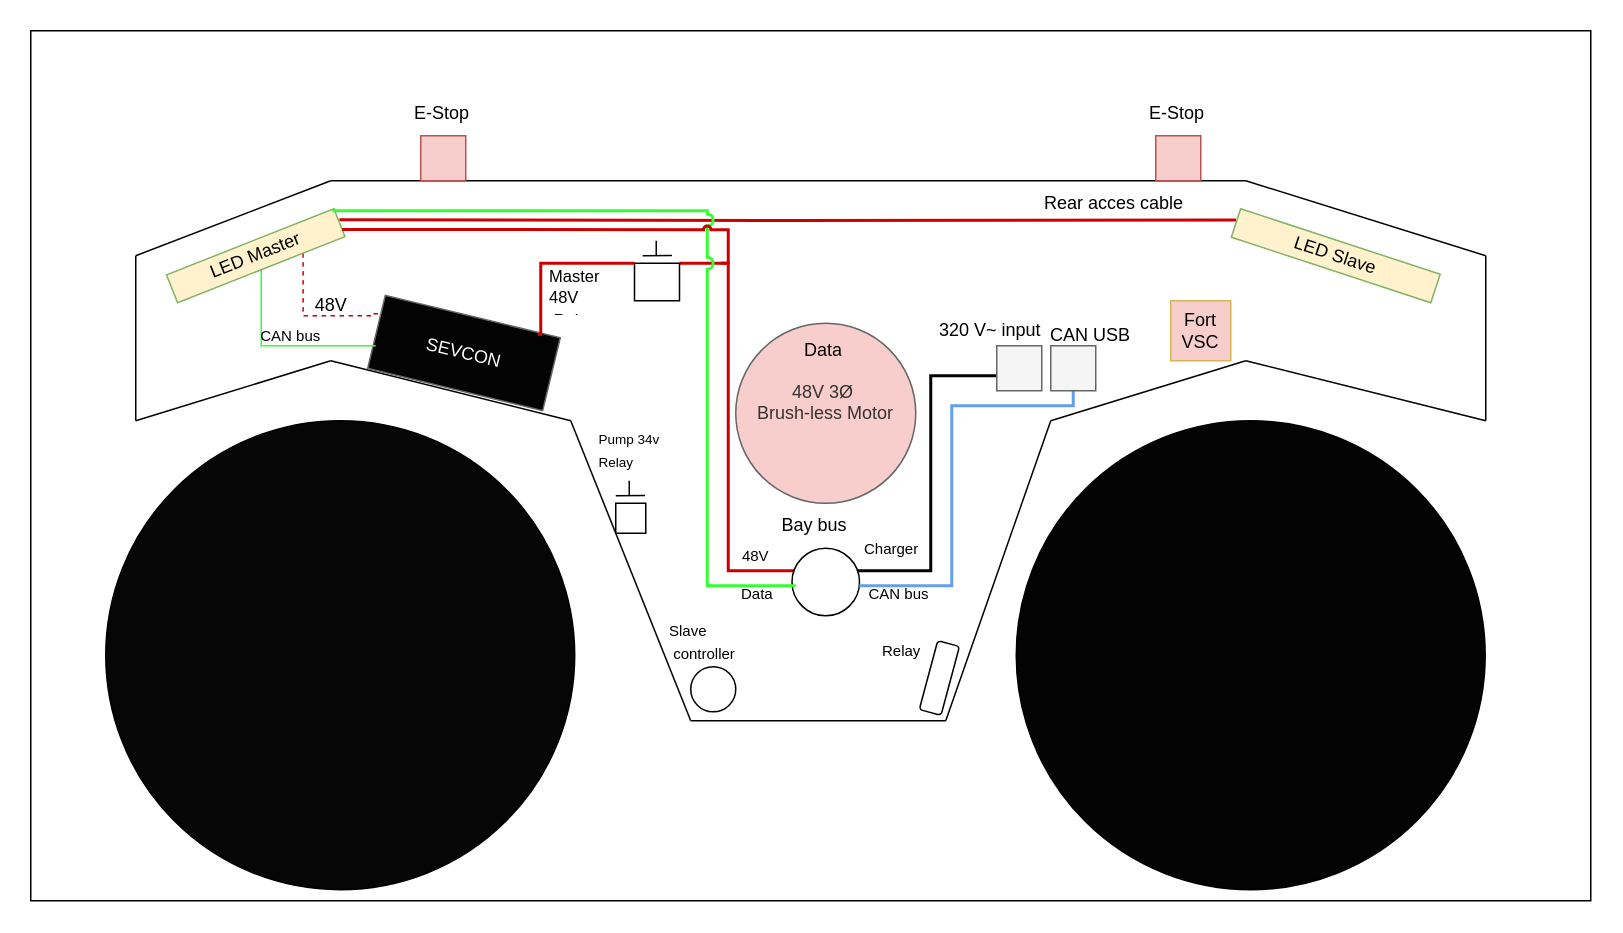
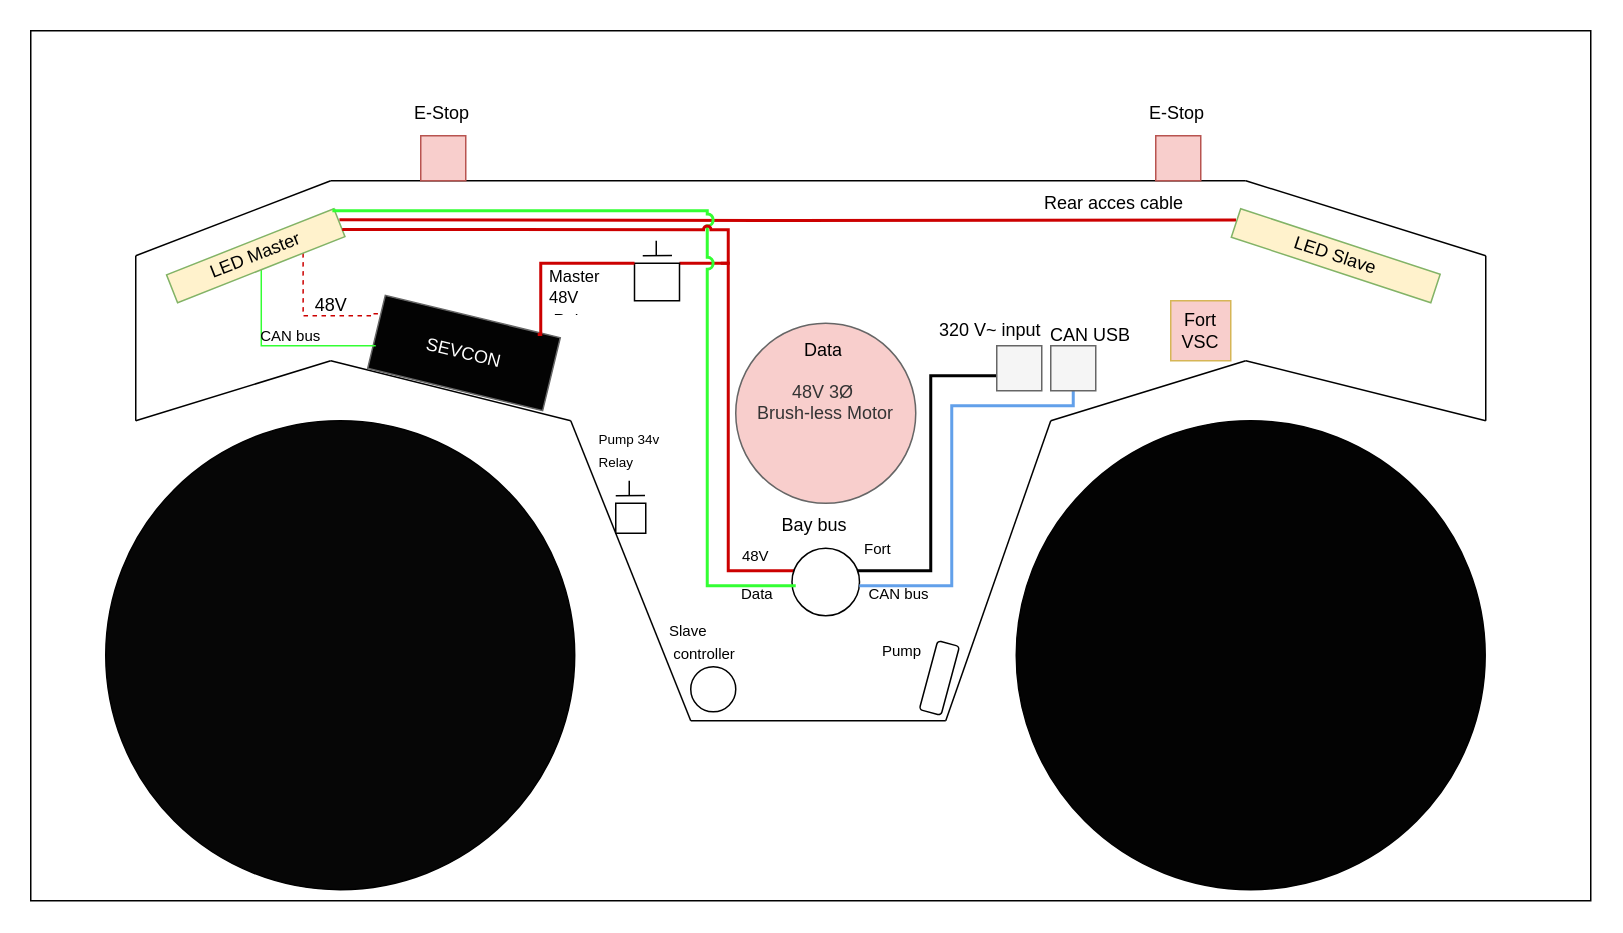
  <mxCell id="0" />
  <mxCell id="1" parent="0" />
  <mxCell id="2" value="" style="rounded=0;whiteSpace=wrap;html=1;" parent="1" vertex="1"><mxGeometry x="20" y="20" width="1040" height="580" as="geometry" /></mxCell>
  <mxCell id="3" value="" style="endArrow=none;html=1;rounded=0;" parent="1" edge="1"><mxGeometry width="50" height="50" relative="1" as="geometry"><mxPoint x="630" y="480" as="sourcePoint" /><mxPoint x="700" y="280" as="targetPoint" /></mxGeometry></mxCell>
  <mxCell id="4" value="" style="endArrow=none;html=1;rounded=0;" parent="1" edge="1"><mxGeometry width="50" height="50" relative="1" as="geometry"><mxPoint x="460" y="480" as="sourcePoint" /><mxPoint x="630" y="480" as="targetPoint" /></mxGeometry></mxCell>
  <mxCell id="5" value="" style="endArrow=none;html=1;rounded=0;" parent="1" edge="1"><mxGeometry width="50" height="50" relative="1" as="geometry"><mxPoint x="380" y="280" as="sourcePoint" /><mxPoint x="460" y="480" as="targetPoint" /></mxGeometry></mxCell>
  <mxCell id="6" value="" style="endArrow=none;html=1;rounded=0;" parent="1" edge="1"><mxGeometry width="50" height="50" relative="1" as="geometry"><mxPoint x="380" y="280" as="sourcePoint" /><mxPoint x="220" y="240" as="targetPoint" /></mxGeometry></mxCell>
  <mxCell id="7" value="" style="endArrow=none;html=1;rounded=0;" parent="1" edge="1"><mxGeometry width="50" height="50" relative="1" as="geometry"><mxPoint x="220" y="240" as="sourcePoint" /><mxPoint x="90" y="280" as="targetPoint" /></mxGeometry></mxCell>
  <mxCell id="8" value="" style="endArrow=none;html=1;rounded=0;" parent="1" edge="1"><mxGeometry width="50" height="50" relative="1" as="geometry"><mxPoint x="830" y="240" as="sourcePoint" /><mxPoint x="990" y="280" as="targetPoint" /></mxGeometry></mxCell>
  <mxCell id="9" value="" style="endArrow=none;html=1;rounded=0;" parent="1" edge="1"><mxGeometry width="50" height="50" relative="1" as="geometry"><mxPoint x="700" y="280" as="sourcePoint" /><mxPoint x="830" y="240" as="targetPoint" /></mxGeometry></mxCell>
  <mxCell id="10" value="&lt;span style=&quot;color: rgb(255, 255, 255);&quot;&gt;SEVCON&lt;/span&gt;" style="rounded=0;whiteSpace=wrap;html=1;rotation=13.6;direction=west;strokeColor=#666666;fillColor=#030303;fontColor=#333333;" parent="1" vertex="1"><mxGeometry x="248.82" y="209.86" width="120" height="50" as="geometry" /></mxCell>
  <mxCell id="11" value="" style="endArrow=none;html=1;rounded=0;" parent="1" edge="1"><mxGeometry width="50" height="50" relative="1" as="geometry"><mxPoint x="90" y="170" as="sourcePoint" /><mxPoint x="90" y="280" as="targetPoint" /></mxGeometry></mxCell>
  <mxCell id="12" value="" style="endArrow=none;html=1;rounded=0;" parent="1" edge="1"><mxGeometry width="50" height="50" relative="1" as="geometry"><mxPoint x="90" y="170" as="sourcePoint" /><mxPoint x="220" y="120" as="targetPoint" /></mxGeometry></mxCell>
  <mxCell id="13" value="" style="endArrow=none;html=1;rounded=0;" parent="1" edge="1"><mxGeometry width="50" height="50" relative="1" as="geometry"><mxPoint x="220" y="120" as="sourcePoint" /><mxPoint x="830" y="120" as="targetPoint" /></mxGeometry></mxCell>
  <mxCell id="14" value="" style="endArrow=none;html=1;rounded=0;" parent="1" edge="1"><mxGeometry width="50" height="50" relative="1" as="geometry"><mxPoint x="990" y="170" as="sourcePoint" /><mxPoint x="830" y="120" as="targetPoint" /></mxGeometry></mxCell>
  <mxCell id="15" value="" style="endArrow=none;html=1;rounded=0;" parent="1" edge="1"><mxGeometry width="50" height="50" relative="1" as="geometry"><mxPoint x="990" y="170" as="sourcePoint" /><mxPoint x="990" y="280" as="targetPoint" /></mxGeometry></mxCell>
  <mxCell id="16" style="edgeStyle=orthogonalEdgeStyle;rounded=0;orthogonalLoop=1;jettySize=auto;html=1;exitX=1;exitY=0.5;exitDx=0;exitDy=0;entryX=0;entryY=0.5;entryDx=0;entryDy=0;endArrow=none;endFill=0;strokeWidth=2;strokeColor=light-dark(#CC0000,#CC0000);" parent="1" edge="1"><mxGeometry relative="1" as="geometry"><mxPoint x="225.787" y="146.013" as="sourcePoint" /><mxPoint x="823.502" y="146.237" as="targetPoint" /></mxGeometry></mxCell>
  <mxCell id="17" style="edgeStyle=orthogonalEdgeStyle;rounded=0;orthogonalLoop=1;jettySize=auto;html=1;exitX=0.5;exitY=1;exitDx=0;exitDy=0;endArrow=none;endFill=0;strokeColor=#33FF33;" parent="1" source="19" edge="1"><mxGeometry relative="1" as="geometry"><Array as="points"><mxPoint x="174" y="230" /><mxPoint x="251" y="230" /></Array><mxPoint x="250" y="230" as="targetPoint" /></mxGeometry></mxCell>
  <mxCell id="18" style="edgeStyle=orthogonalEdgeStyle;rounded=0;orthogonalLoop=1;jettySize=auto;html=1;exitX=0.75;exitY=1;exitDx=0;exitDy=0;entryX=1;entryY=0.75;entryDx=0;entryDy=0;strokeColor=light-dark(#CC0000,#CC0000);endArrow=none;endFill=0;dashed=1;" parent="1" source="19" target="10" edge="1"><mxGeometry relative="1" as="geometry"><Array as="points"><mxPoint x="202" y="210" /><mxPoint x="249" y="210" /><mxPoint x="249" y="209" /></Array></mxGeometry></mxCell>
  <mxCell id="19" value="LED Master" style="rounded=0;whiteSpace=wrap;html=1;rotation=-21.6;fillColor=#fff2cc;strokeColor=#82b366;" parent="1" vertex="1"><mxGeometry x="110" y="160" width="120" height="20" as="geometry" /></mxCell>
  <mxCell id="20" value="LED Slave" style="rounded=0;whiteSpace=wrap;html=1;rotation=18.2;fillColor=#fff2cc;strokeColor=#82b366;" parent="1" vertex="1"><mxGeometry x="820" y="160" width="140" height="20" as="geometry" /></mxCell>
  <mxCell id="21" value="" style="whiteSpace=wrap;html=1;aspect=fixed;fillColor=#f8cecc;strokeColor=#b85450;" parent="1" vertex="1"><mxGeometry x="280" y="90" width="30" height="30" as="geometry" /></mxCell>
  <mxCell id="22" value="" style="whiteSpace=wrap;html=1;aspect=fixed;fillColor=#f8cecc;strokeColor=#b85450;" parent="1" vertex="1"><mxGeometry x="770" y="90" width="30" height="30" as="geometry" /></mxCell>
  <mxCell id="23" value="" style="ellipse;whiteSpace=wrap;html=1;aspect=fixed;fillColor=#060606;" parent="1" vertex="1"><mxGeometry x="70" y="280" width="312.64" height="312.64" as="geometry" /></mxCell>
  <mxCell id="24" value="" style="ellipse;whiteSpace=wrap;html=1;aspect=fixed;fillColor=#030303;" parent="1" vertex="1"><mxGeometry x="677" y="280" width="312.64" height="312.64" as="geometry" /></mxCell>
  <mxCell id="25" value="&lt;div&gt;&lt;br&gt;&lt;/div&gt;&lt;div&gt;48V 3&lt;font style=&quot;font-size: 12px;&quot;&gt;Ø&lt;/font&gt;&amp;nbsp;&lt;/div&gt;&lt;div&gt;Brush-less Motor&lt;/div&gt;&lt;div&gt;&lt;br&gt;&lt;/div&gt;&lt;div&gt;&lt;br&gt;&lt;/div&gt;" style="ellipse;whiteSpace=wrap;html=1;aspect=fixed;fillColor=#f8cecc;fontColor=#333333;strokeColor=#666666;" parent="1" vertex="1"><mxGeometry x="490" y="215" width="120" height="120" as="geometry" /></mxCell>
  <mxCell id="26" value="&lt;div&gt;Fort VSC&lt;/div&gt;" style="whiteSpace=wrap;html=1;aspect=fixed;fillColor=#f8cecc;strokeColor=#d6b656;" parent="1" vertex="1"><mxGeometry x="780" y="200" width="40" height="40" as="geometry" /></mxCell>
  <mxCell id="27" style="edgeStyle=orthogonalEdgeStyle;rounded=0;orthogonalLoop=1;jettySize=auto;html=1;endArrow=none;endFill=0;jumpStyle=arc;strokeWidth=2;entryX=0.25;entryY=1;entryDx=0;entryDy=0;" parent="1" source="29" target="32" edge="1"><mxGeometry relative="1" as="geometry"><mxPoint x="670" y="120" as="targetPoint" /><Array as="points"><mxPoint x="620" y="380" /><mxPoint x="620" y="250" /><mxPoint x="672" y="250" /></Array></mxGeometry></mxCell>
  <mxCell id="28" style="edgeStyle=orthogonalEdgeStyle;rounded=0;orthogonalLoop=1;jettySize=auto;html=1;entryX=0;entryY=0;entryDx=0;entryDy=0;strokeWidth=2;strokeColor=light-dark(#CC0000,#CC0000);endArrow=none;endFill=0;" parent="1" source="29" target="40" edge="1"><mxGeometry relative="1" as="geometry"><Array as="points"><mxPoint x="485" y="380" /><mxPoint x="485" y="175" /></Array></mxGeometry></mxCell>
  <mxCell id="29" value="" style="ellipse;whiteSpace=wrap;html=1;aspect=fixed;" parent="1" vertex="1"><mxGeometry x="527.5" y="365" width="45" height="45" as="geometry" /></mxCell>
  <mxCell id="30" style="edgeStyle=orthogonalEdgeStyle;rounded=0;orthogonalLoop=1;jettySize=auto;html=1;entryX=1;entryY=0;entryDx=0;entryDy=0;jumpStyle=arc;endArrow=none;endFill=0;strokeColor=#33FF33;strokeWidth=2;" parent="1" target="19" edge="1"><mxGeometry relative="1" as="geometry"><Array as="points"><mxPoint x="471" y="390" /><mxPoint x="471" y="140" /><mxPoint x="222" y="140" /></Array><mxPoint x="530" y="390" as="sourcePoint" /><mxPoint x="223.005" y="78.615" as="targetPoint" /></mxGeometry></mxCell>
  <mxCell id="31" value="Bay bus" style="text;strokeColor=none;fillColor=none;align=left;verticalAlign=middle;spacingLeft=4;spacingRight=4;overflow=hidden;points=[[0,0.5],[1,0.5]];portConstraint=eastwest;rotatable=0;whiteSpace=wrap;html=1;" parent="1" vertex="1"><mxGeometry x="515" y="335" width="70" height="30" as="geometry" /></mxCell>
  <mxCell id="32" value="" style="whiteSpace=wrap;html=1;aspect=fixed;fillColor=#f5f5f5;fontColor=#333333;strokeColor=#666666;" parent="1" vertex="1"><mxGeometry x="664" y="230" width="30" height="30" as="geometry" /></mxCell>
  <mxCell id="33" value="320 V~ input" style="text;strokeColor=none;fillColor=none;align=left;verticalAlign=middle;spacingLeft=4;spacingRight=4;overflow=hidden;points=[[0,0.5],[1,0.5]];portConstraint=eastwest;rotatable=0;whiteSpace=wrap;html=1;" parent="1" vertex="1"><mxGeometry x="620" y="205" width="80" height="30" as="geometry" /></mxCell>
  <mxCell id="34" value="E-Stop" style="text;strokeColor=none;fillColor=none;align=left;verticalAlign=middle;spacingLeft=4;spacingRight=4;overflow=hidden;points=[[0,0.5],[1,0.5]];portConstraint=eastwest;rotatable=0;whiteSpace=wrap;html=1;" parent="1" vertex="1"><mxGeometry x="270" y="60" width="80" height="30" as="geometry" /></mxCell>
  <mxCell id="35" value="E-Stop" style="text;strokeColor=none;fillColor=none;align=left;verticalAlign=middle;spacingLeft=4;spacingRight=4;overflow=hidden;points=[[0,0.5],[1,0.5]];portConstraint=eastwest;rotatable=0;whiteSpace=wrap;html=1;" parent="1" vertex="1"><mxGeometry x="760" y="60" width="80" height="30" as="geometry" /></mxCell>
  <mxCell id="36" style="edgeStyle=orthogonalEdgeStyle;rounded=0;orthogonalLoop=1;jettySize=auto;html=1;entryX=1;entryY=0.75;entryDx=0;entryDy=0;endArrow=none;endFill=0;strokeWidth=2;strokeColor=light-dark(#CC0000,#CC0000);jumpStyle=arc;jumpSize=3;" parent="1" target="19" edge="1"><mxGeometry relative="1" as="geometry"><mxPoint x="480" y="175" as="sourcePoint" /><Array as="points"><mxPoint x="485" y="175" /><mxPoint x="485" y="153" /></Array></mxGeometry></mxCell>
  <mxCell id="37" value="" style="edgeStyle=orthogonalEdgeStyle;rounded=0;orthogonalLoop=1;jettySize=auto;html=1;jumpStyle=arc;strokeWidth=2;endArrow=none;endFill=0;strokeColor=light-dark(#62a0ea, #ededed);" parent="1" source="29" target="38" edge="1"><mxGeometry relative="1" as="geometry"><mxPoint x="660" y="270" as="targetPoint" /><mxPoint x="540" y="421" as="sourcePoint" /><Array as="points"><mxPoint x="634" y="390" /><mxPoint x="634" y="270" /><mxPoint x="715" y="270" /></Array></mxGeometry></mxCell>
  <mxCell id="38" value="" style="whiteSpace=wrap;html=1;aspect=fixed;fillColor=#f5f5f5;fontColor=#333333;strokeColor=#666666;" parent="1" vertex="1"><mxGeometry x="700" y="230" width="30" height="30" as="geometry" /></mxCell>
  <mxCell id="39" value="CAN USB" style="text;strokeColor=none;fillColor=none;align=left;verticalAlign=middle;spacingLeft=4;spacingRight=4;overflow=hidden;points=[[0,0.5],[1,0.5]];portConstraint=eastwest;rotatable=0;whiteSpace=wrap;html=1;" parent="1" vertex="1"><mxGeometry x="694" y="208" width="80" height="30" as="geometry" /></mxCell>
  <mxCell id="40" value="" style="rounded=0;whiteSpace=wrap;html=1;direction=south;" parent="1" vertex="1"><mxGeometry x="422.5" y="175" width="30" height="25" as="geometry" /></mxCell>
  <mxCell id="41" value="&lt;div&gt;&lt;font style=&quot;font-size: 11px;&quot;&gt;Master 48V&lt;/font&gt;&lt;/div&gt;&lt;div&gt;&lt;font style=&quot;font-size: 11px;&quot;&gt;&amp;nbsp;Relay&lt;/font&gt;&lt;/div&gt;" style="text;strokeColor=none;fillColor=none;align=left;verticalAlign=middle;spacingLeft=4;spacingRight=4;overflow=hidden;points=[[0,0.5],[1,0.5]];portConstraint=eastwest;rotatable=0;whiteSpace=wrap;html=1;" parent="1" vertex="1"><mxGeometry x="360" y="174.5" width="60" height="37" as="geometry" /></mxCell>
  <mxCell id="42" value="Data" style="text;strokeColor=none;fillColor=none;align=left;verticalAlign=middle;spacingLeft=4;spacingRight=4;overflow=hidden;points=[[0,0.5],[1,0.5]];portConstraint=eastwest;rotatable=0;whiteSpace=wrap;html=1;" parent="1" vertex="1"><mxGeometry x="530" y="218" width="80" height="30" as="geometry" /></mxCell>
  <mxCell id="43" style="edgeStyle=orthogonalEdgeStyle;rounded=0;orthogonalLoop=1;jettySize=auto;html=1;exitX=0;exitY=1;exitDx=0;exitDy=0;entryX=0.126;entryY=0.971;entryDx=0;entryDy=0;entryPerimeter=0;endArrow=none;endFill=0;strokeWidth=2;strokeColor=light-dark(#CC0000,#CC0000);" parent="1" source="40" target="10" edge="1"><mxGeometry relative="1" as="geometry"><Array as="points"><mxPoint x="360" y="175" /></Array></mxGeometry></mxCell>
  <mxCell id="44" value="" style="endArrow=none;html=1;rounded=0;" parent="1" edge="1"><mxGeometry width="50" height="50" relative="1" as="geometry"><mxPoint x="428" y="170" as="sourcePoint" /><mxPoint x="447.5" y="169.83" as="targetPoint" /><Array as="points"><mxPoint x="447.5" y="169.83" /></Array></mxGeometry></mxCell>
  <mxCell id="45" value="" style="endArrow=none;html=1;rounded=0;" parent="1" edge="1"><mxGeometry width="50" height="50" relative="1" as="geometry"><mxPoint x="437" y="170" as="sourcePoint" /><mxPoint x="437" y="160" as="targetPoint" /></mxGeometry></mxCell>
  <mxCell id="46" value="Rear acces cable" style="text;strokeColor=none;fillColor=none;align=left;verticalAlign=middle;spacingLeft=4;spacingRight=4;overflow=hidden;points=[[0,0.5],[1,0.5]];portConstraint=eastwest;rotatable=0;whiteSpace=wrap;html=1;" parent="1" vertex="1"><mxGeometry x="690" y="120" width="130" height="30" as="geometry" /></mxCell>
  <mxCell id="47" value="&lt;font style=&quot;font-size: 10px;&quot;&gt;Data&amp;nbsp;&lt;/font&gt;" style="text;strokeColor=none;fillColor=none;align=left;verticalAlign=middle;spacingLeft=4;spacingRight=4;overflow=hidden;points=[[0,0.5],[1,0.5]];portConstraint=eastwest;rotatable=0;whiteSpace=wrap;html=1;" parent="1" vertex="1"><mxGeometry x="487.5" y="380" width="40" height="30" as="geometry" /></mxCell>
  <mxCell id="48" value="" style="rounded=1;whiteSpace=wrap;html=1;rotation=-75;" parent="1" vertex="1"><mxGeometry x="602" y="444" width="47.5" height="15" as="geometry" /></mxCell>
  <mxCell id="49" value="&lt;font style=&quot;font-size: 10px;&quot;&gt;CAN bus&lt;/font&gt;" style="text;html=1;align=center;verticalAlign=middle;resizable=0;points=[];autosize=1;strokeColor=none;fillColor=none;" parent="1" vertex="1"><mxGeometry x="163" y="208" width="60" height="30" as="geometry" /></mxCell>
  <mxCell id="50" value="48V" style="text;html=1;align=center;verticalAlign=middle;resizable=0;points=[];autosize=1;strokeColor=none;fillColor=none;" parent="1" vertex="1"><mxGeometry x="200" y="188" width="40" height="30" as="geometry" /></mxCell>
  <mxCell id="51" value="" style="ellipse;whiteSpace=wrap;html=1;aspect=fixed;" parent="1" vertex="1"><mxGeometry x="460" y="444" width="30" height="30" as="geometry" /></mxCell>
  <mxCell id="52" value="" style="rounded=0;whiteSpace=wrap;html=1;direction=south;" parent="1" vertex="1"><mxGeometry x="410" y="335" width="20" height="20" as="geometry" /></mxCell>
  <mxCell id="53" value="" style="endArrow=none;html=1;rounded=0;" parent="1" edge="1"><mxGeometry width="50" height="50" relative="1" as="geometry"><mxPoint x="410" y="330" as="sourcePoint" /><mxPoint x="429.5" y="329.83" as="targetPoint" /><Array as="points"><mxPoint x="429.5" y="329.83" /></Array></mxGeometry></mxCell>
  <mxCell id="54" value="" style="endArrow=none;html=1;rounded=0;" parent="1" edge="1"><mxGeometry width="50" height="50" relative="1" as="geometry"><mxPoint x="419" y="330" as="sourcePoint" /><mxPoint x="419" y="320" as="targetPoint" /></mxGeometry></mxCell>
  <mxCell id="55" value="&lt;font style=&quot;font-size: 9px;&quot;&gt;Pump 34v Relay&lt;/font&gt;" style="text;strokeColor=none;fillColor=none;align=left;verticalAlign=middle;spacingLeft=4;spacingRight=4;overflow=hidden;points=[[0,0.5],[1,0.5]];portConstraint=eastwest;rotatable=0;whiteSpace=wrap;html=1;" parent="1" vertex="1"><mxGeometry x="392.5" y="280" width="55" height="37" as="geometry" /></mxCell>
  <mxCell id="56" value="&lt;font style=&quot;font-size: 10px;&quot;&gt;48V&lt;/font&gt;" style="text;html=1;align=center;verticalAlign=middle;resizable=0;points=[];autosize=1;strokeColor=none;fillColor=none;" parent="1" vertex="1"><mxGeometry x="482.5" y="355" width="40" height="30" as="geometry" /></mxCell>
  <mxCell id="57" value="&lt;font style=&quot;font-size: 10px;&quot;&gt;CAN bus&lt;/font&gt;" style="text;strokeColor=none;fillColor=none;align=left;verticalAlign=middle;spacingLeft=4;spacingRight=4;overflow=hidden;points=[[0,0.5],[1,0.5]];portConstraint=eastwest;rotatable=0;whiteSpace=wrap;html=1;" parent="1" vertex="1"><mxGeometry x="572.5" y="380" width="60" height="30" as="geometry" /></mxCell>
- <mxCell id="58" value="&lt;font style=&quot;font-size: 10px;&quot;&gt;Charger&lt;/font&gt;" style="text;strokeColor=none;fillColor=none;align=left;verticalAlign=middle;spacingLeft=4;spacingRight=4;overflow=hidden;points=[[0,0.5],[1,0.5]];portConstraint=eastwest;rotatable=0;whiteSpace=wrap;html=1;" parent="1" vertex="1"><mxGeometry x="569.5" y="350" width="60" height="30" as="geometry" /></mxCell>
+ <mxCell id="58" value="&lt;font style=&quot;font-size: 10px;&quot;&gt;Fort&lt;/font&gt;" style="text;strokeColor=none;fillColor=none;align=left;verticalAlign=middle;spacingLeft=4;spacingRight=4;overflow=hidden;points=[[0,0.5],[1,0.5]];portConstraint=eastwest;rotatable=0;whiteSpace=wrap;html=1;" parent="1" vertex="1"><mxGeometry x="569.5" y="350" width="60" height="30" as="geometry" /></mxCell>
  <mxCell id="59" value="&lt;div&gt;&lt;font style=&quot;font-size: 10px;&quot;&gt;Slave&lt;/font&gt;&lt;/div&gt;&lt;div&gt;&lt;font style=&quot;font-size: 10px;&quot;&gt;&amp;nbsp;controller&lt;/font&gt;&lt;/div&gt;" style="text;strokeColor=none;fillColor=none;align=left;verticalAlign=middle;spacingLeft=4;spacingRight=4;overflow=hidden;points=[[0,0.5],[1,0.5]];portConstraint=eastwest;rotatable=0;whiteSpace=wrap;html=1;" parent="1" vertex="1"><mxGeometry x="440" y="409" width="60" height="35" as="geometry" /></mxCell>
- <mxCell id="60" value="&lt;font style=&quot;font-size: 10px;&quot;&gt;Relay&lt;/font&gt;" style="text;strokeColor=none;fillColor=none;align=left;verticalAlign=middle;spacingLeft=4;spacingRight=4;overflow=hidden;points=[[0,0.5],[1,0.5]];portConstraint=eastwest;rotatable=0;whiteSpace=wrap;html=1;" parent="1" vertex="1"><mxGeometry x="581.5" y="415" width="36" height="35" as="geometry" /></mxCell>
+ <mxCell id="60" value="&lt;font style=&quot;font-size: 10px;&quot;&gt;Pump&lt;/font&gt;" style="text;strokeColor=none;fillColor=none;align=left;verticalAlign=middle;spacingLeft=4;spacingRight=4;overflow=hidden;points=[[0,0.5],[1,0.5]];portConstraint=eastwest;rotatable=0;whiteSpace=wrap;html=1;" parent="1" vertex="1"><mxGeometry x="581.5" y="415" width="36" height="35" as="geometry" /></mxCell>
